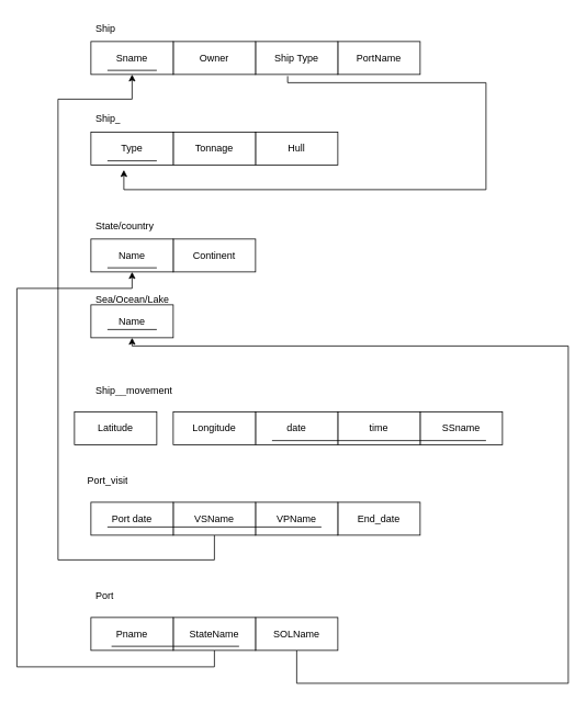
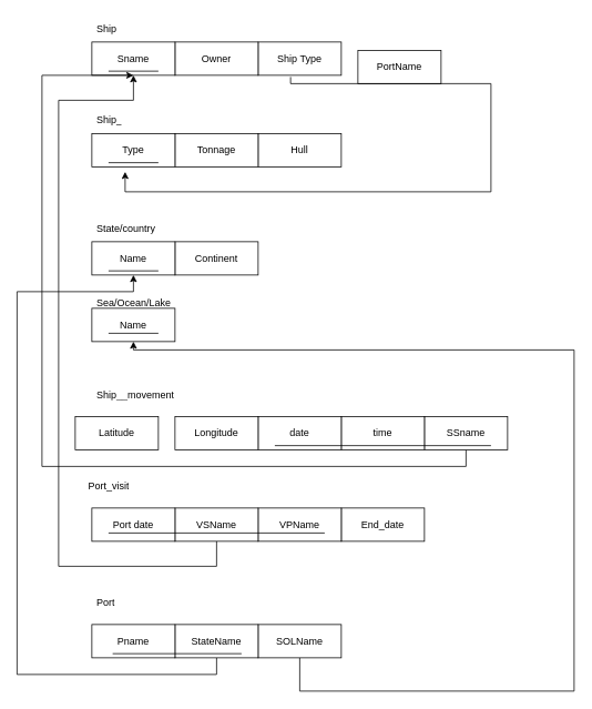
  <mxCell id="0" />
  <mxCell id="1" parent="0" />
- <mxCell id="2" value="PortName" style="whiteSpace=wrap;html=1;align=center;" vertex="1" parent="1"><mxGeometry x="410" y="50" width="100" height="40" as="geometry" /></mxCell>
+ <mxCell id="2" value="PortName" style="whiteSpace=wrap;html=1;align=center;" vertex="1" parent="1"><mxGeometry x="430" y="60" width="100" height="40" as="geometry" /></mxCell>
  <mxCell id="3" style="edgeStyle=orthogonalEdgeStyle;rounded=0;orthogonalLoop=1;jettySize=auto;html=1;entryX=0.58;entryY=-0.133;entryDx=0;entryDy=0;entryPerimeter=0;exitX=0.39;exitY=1.05;exitDx=0;exitDy=0;exitPerimeter=0;" edge="1" parent="1" source="4"><mxGeometry relative="1" as="geometry"><mxPoint x="150" y="206.01" as="targetPoint" /><mxPoint x="342" y="40" as="sourcePoint" /><Array as="points"><mxPoint x="349" y="100" /><mxPoint x="590" y="100" /><mxPoint x="590" y="230" /><mxPoint x="150" y="230" /></Array></mxGeometry></mxCell>
  <mxCell id="4" value="Ship Type" style="whiteSpace=wrap;html=1;align=center;" vertex="1" parent="1"><mxGeometry x="310" y="50" width="100" height="40" as="geometry" /></mxCell>
  <mxCell id="5" value="Owner" style="whiteSpace=wrap;html=1;align=center;" vertex="1" parent="1"><mxGeometry x="210" y="50" width="100" height="40" as="geometry" /></mxCell>
  <mxCell id="6" value="Sname" style="whiteSpace=wrap;html=1;align=center;" vertex="1" parent="1"><mxGeometry x="110" y="50" width="100" height="40" as="geometry" /></mxCell>
  <mxCell id="7" value="Ship" style="text;strokeColor=none;fillColor=none;spacingLeft=4;spacingRight=4;overflow=hidden;rotatable=0;points=[[0,0.5],[1,0.5]];portConstraint=eastwest;fontSize=12;whiteSpace=wrap;html=1;" vertex="1" parent="1"><mxGeometry x="110" y="20" width="40" height="30" as="geometry" /></mxCell>
  <mxCell id="8" value="Hull" style="whiteSpace=wrap;html=1;align=center;" vertex="1" parent="1"><mxGeometry x="310" y="160" width="100" height="40" as="geometry" /></mxCell>
  <mxCell id="9" value="Tonnage" style="whiteSpace=wrap;html=1;align=center;" vertex="1" parent="1"><mxGeometry x="210" y="160" width="100" height="40" as="geometry" /></mxCell>
  <mxCell id="10" value="Type" style="whiteSpace=wrap;html=1;align=center;" vertex="1" parent="1"><mxGeometry x="110" y="160" width="100" height="40" as="geometry" /></mxCell>
  <mxCell id="11" value="Ship_type" style="text;strokeColor=none;fillColor=none;spacingLeft=4;spacingRight=4;overflow=hidden;rotatable=0;points=[[0,0.5],[1,0.5]];portConstraint=eastwest;fontSize=12;whiteSpace=wrap;html=1;" vertex="1" parent="1"><mxGeometry x="110" y="130" width="40" height="30" as="geometry" /></mxCell>
  <mxCell id="12" value="Continent" style="whiteSpace=wrap;html=1;align=center;" vertex="1" parent="1"><mxGeometry x="210" y="290" width="100" height="40" as="geometry" /></mxCell>
  <mxCell id="13" value="Name" style="whiteSpace=wrap;html=1;align=center;" vertex="1" parent="1"><mxGeometry x="110" y="290" width="100" height="40" as="geometry" /></mxCell>
  <mxCell id="14" value="State/country" style="text;strokeColor=none;fillColor=none;spacingLeft=4;spacingRight=4;overflow=hidden;rotatable=0;points=[[0,0.5],[1,0.5]];portConstraint=eastwest;fontSize=12;whiteSpace=wrap;html=1;" vertex="1" parent="1"><mxGeometry x="110" y="260" width="100" height="30" as="geometry" /></mxCell>
  <mxCell id="15" value="Name" style="whiteSpace=wrap;html=1;align=center;" vertex="1" parent="1"><mxGeometry x="110" y="370" width="100" height="40" as="geometry" /></mxCell>
  <mxCell id="16" value="" style="line;strokeWidth=1;rotatable=0;dashed=0;labelPosition=right;align=left;verticalAlign=middle;spacingTop=0;spacingLeft=6;points=[];portConstraint=eastwest;" vertex="1" parent="1"><mxGeometry x="130" y="390" width="60" height="20" as="geometry" /></mxCell>
  <mxCell id="17" value="" style="line;strokeWidth=1;rotatable=0;dashed=0;labelPosition=right;align=left;verticalAlign=middle;spacingTop=0;spacingLeft=6;points=[];portConstraint=eastwest;" vertex="1" parent="1"><mxGeometry x="130" y="320" width="60" height="10" as="geometry" /></mxCell>
  <mxCell id="18" value="" style="line;strokeWidth=1;rotatable=0;dashed=0;labelPosition=right;align=left;verticalAlign=middle;spacingTop=0;spacingLeft=6;points=[];portConstraint=eastwest;" vertex="1" parent="1"><mxGeometry x="130" y="190" width="60" height="10" as="geometry" /></mxCell>
  <mxCell id="19" value="" style="line;strokeWidth=1;rotatable=0;dashed=0;labelPosition=right;align=left;verticalAlign=middle;spacingTop=0;spacingLeft=6;points=[];portConstraint=eastwest;" vertex="1" parent="1"><mxGeometry x="130" y="80" width="60" height="10" as="geometry" /></mxCell>
+ <mxCell id="20" style="edgeStyle=orthogonalEdgeStyle;rounded=0;orthogonalLoop=1;jettySize=auto;html=1;entryX=0.5;entryY=1;entryDx=0;entryDy=0;" edge="1" parent="1" source="21" target="6"><mxGeometry relative="1" as="geometry"><Array as="points"><mxPoint x="560" y="560" /><mxPoint x="50" y="560" /><mxPoint x="50" y="90" /></Array></mxGeometry></mxCell>
  <mxCell id="21" value="SSname" style="whiteSpace=wrap;html=1;align=center;" vertex="1" parent="1"><mxGeometry x="510" y="500" width="100" height="40" as="geometry" /></mxCell>
  <mxCell id="22" value="time" style="whiteSpace=wrap;html=1;align=center;" vertex="1" parent="1"><mxGeometry x="410" y="500" width="100" height="40" as="geometry" /></mxCell>
  <mxCell id="23" value="date" style="whiteSpace=wrap;html=1;align=center;" vertex="1" parent="1"><mxGeometry x="310" y="500" width="100" height="40" as="geometry" /></mxCell>
  <mxCell id="24" value="Longitude" style="whiteSpace=wrap;html=1;align=center;" vertex="1" parent="1"><mxGeometry x="210" y="500" width="100" height="40" as="geometry" /></mxCell>
  <mxCell id="25" value="Latitude" style="whiteSpace=wrap;html=1;align=center;" vertex="1" parent="1"><mxGeometry x="90" y="500" width="100" height="40" as="geometry" /></mxCell>
  <mxCell id="26" value="" style="line;strokeWidth=1;rotatable=0;dashed=0;labelPosition=right;align=left;verticalAlign=middle;spacingTop=0;spacingLeft=6;points=[];portConstraint=eastwest;" vertex="1" parent="1"><mxGeometry x="330" y="530" width="260" height="10" as="geometry" /></mxCell>
  <mxCell id="27" value="Sea/Ocean/Lake" style="text;strokeColor=none;fillColor=none;spacingLeft=4;spacingRight=4;overflow=hidden;rotatable=0;points=[[0,0.5],[1,0.5]];portConstraint=eastwest;fontSize=12;whiteSpace=wrap;html=1;" vertex="1" parent="1"><mxGeometry x="110" y="350" width="120" height="30" as="geometry" /></mxCell>
  <mxCell id="28" value="Ship__movement" style="text;strokeColor=none;fillColor=none;spacingLeft=4;spacingRight=4;overflow=hidden;rotatable=0;points=[[0,0.5],[1,0.5]];portConstraint=eastwest;fontSize=12;whiteSpace=wrap;html=1;" vertex="1" parent="1"><mxGeometry x="110" y="460" width="110" height="30" as="geometry" /></mxCell>
  <mxCell id="29" value="End_date" style="whiteSpace=wrap;html=1;align=center;" vertex="1" parent="1"><mxGeometry x="410" y="610" width="100" height="40" as="geometry" /></mxCell>
  <mxCell id="30" value="VPName" style="whiteSpace=wrap;html=1;align=center;" vertex="1" parent="1"><mxGeometry x="310" y="610" width="100" height="40" as="geometry" /></mxCell>
  <mxCell id="31" style="edgeStyle=orthogonalEdgeStyle;rounded=0;orthogonalLoop=1;jettySize=auto;html=1;exitX=0.5;exitY=1;exitDx=0;exitDy=0;" edge="1" parent="1" source="32" target="19"><mxGeometry relative="1" as="geometry"><mxPoint x="89" y="120" as="targetPoint" /><mxPoint x="180" y="696" as="sourcePoint" /><Array as="points"><mxPoint x="260" y="680" /><mxPoint x="70" y="680" /><mxPoint x="70" y="120" /><mxPoint x="160" y="120" /></Array></mxGeometry></mxCell>
  <mxCell id="32" value="VSName" style="whiteSpace=wrap;html=1;align=center;" vertex="1" parent="1"><mxGeometry x="210" y="610" width="100" height="40" as="geometry" /></mxCell>
  <mxCell id="33" value="Port date" style="whiteSpace=wrap;html=1;align=center;" vertex="1" parent="1"><mxGeometry x="110" y="610" width="100" height="40" as="geometry" /></mxCell>
  <mxCell id="34" value="" style="line;strokeWidth=1;rotatable=0;dashed=0;labelPosition=right;align=left;verticalAlign=middle;spacingTop=0;spacingLeft=6;points=[];portConstraint=eastwest;" vertex="1" parent="1"><mxGeometry x="130" y="635" width="260" height="10" as="geometry" /></mxCell>
  <mxCell id="35" value="Port_visit" style="text;strokeColor=none;fillColor=none;spacingLeft=4;spacingRight=4;overflow=hidden;rotatable=0;points=[[0,0.5],[1,0.5]];portConstraint=eastwest;fontSize=12;whiteSpace=wrap;html=1;" vertex="1" parent="1"><mxGeometry x="100" y="570" width="80" height="30" as="geometry" /></mxCell>
  <mxCell id="36" value="Port" style="text;strokeColor=none;fillColor=none;spacingLeft=4;spacingRight=4;overflow=hidden;rotatable=0;points=[[0,0.5],[1,0.5]];portConstraint=eastwest;fontSize=12;whiteSpace=wrap;html=1;" vertex="1" parent="1"><mxGeometry x="110" y="710" width="40" height="30" as="geometry" /></mxCell>
  <mxCell id="37" style="edgeStyle=orthogonalEdgeStyle;rounded=0;orthogonalLoop=1;jettySize=auto;html=1;entryX=0.5;entryY=1;entryDx=0;entryDy=0;" edge="1" parent="1" source="38" target="15"><mxGeometry relative="1" as="geometry"><mxPoint x="160" y="420" as="targetPoint" /><Array as="points"><mxPoint x="360" y="830" /><mxPoint x="690" y="830" /><mxPoint x="690" y="420" /><mxPoint x="160" y="420" /></Array></mxGeometry></mxCell>
  <mxCell id="38" value="SOLName" style="whiteSpace=wrap;html=1;align=center;" vertex="1" parent="1"><mxGeometry x="310" y="750" width="100" height="40" as="geometry" /></mxCell>
  <mxCell id="39" style="edgeStyle=orthogonalEdgeStyle;rounded=0;orthogonalLoop=1;jettySize=auto;html=1;exitX=0.5;exitY=1;exitDx=0;exitDy=0;entryX=0.5;entryY=1;entryDx=0;entryDy=0;" edge="1" parent="1" source="40" target="13"><mxGeometry relative="1" as="geometry"><Array as="points"><mxPoint x="260" y="810" /><mxPoint x="20" y="810" /><mxPoint x="20" y="350" /><mxPoint x="160" y="350" /></Array></mxGeometry></mxCell>
  <mxCell id="40" value="StateName" style="whiteSpace=wrap;html=1;align=center;" vertex="1" parent="1"><mxGeometry x="210" y="750" width="100" height="40" as="geometry" /></mxCell>
  <mxCell id="41" value="Pname" style="whiteSpace=wrap;html=1;align=center;" vertex="1" parent="1"><mxGeometry x="110" y="750" width="100" height="40" as="geometry" /></mxCell>
  <mxCell id="42" value="" style="line;strokeWidth=1;rotatable=0;dashed=0;labelPosition=right;align=left;verticalAlign=middle;spacingTop=0;spacingLeft=6;points=[];portConstraint=eastwest;" vertex="1" parent="1"><mxGeometry x="135" y="780" width="155" height="10" as="geometry" /></mxCell>
